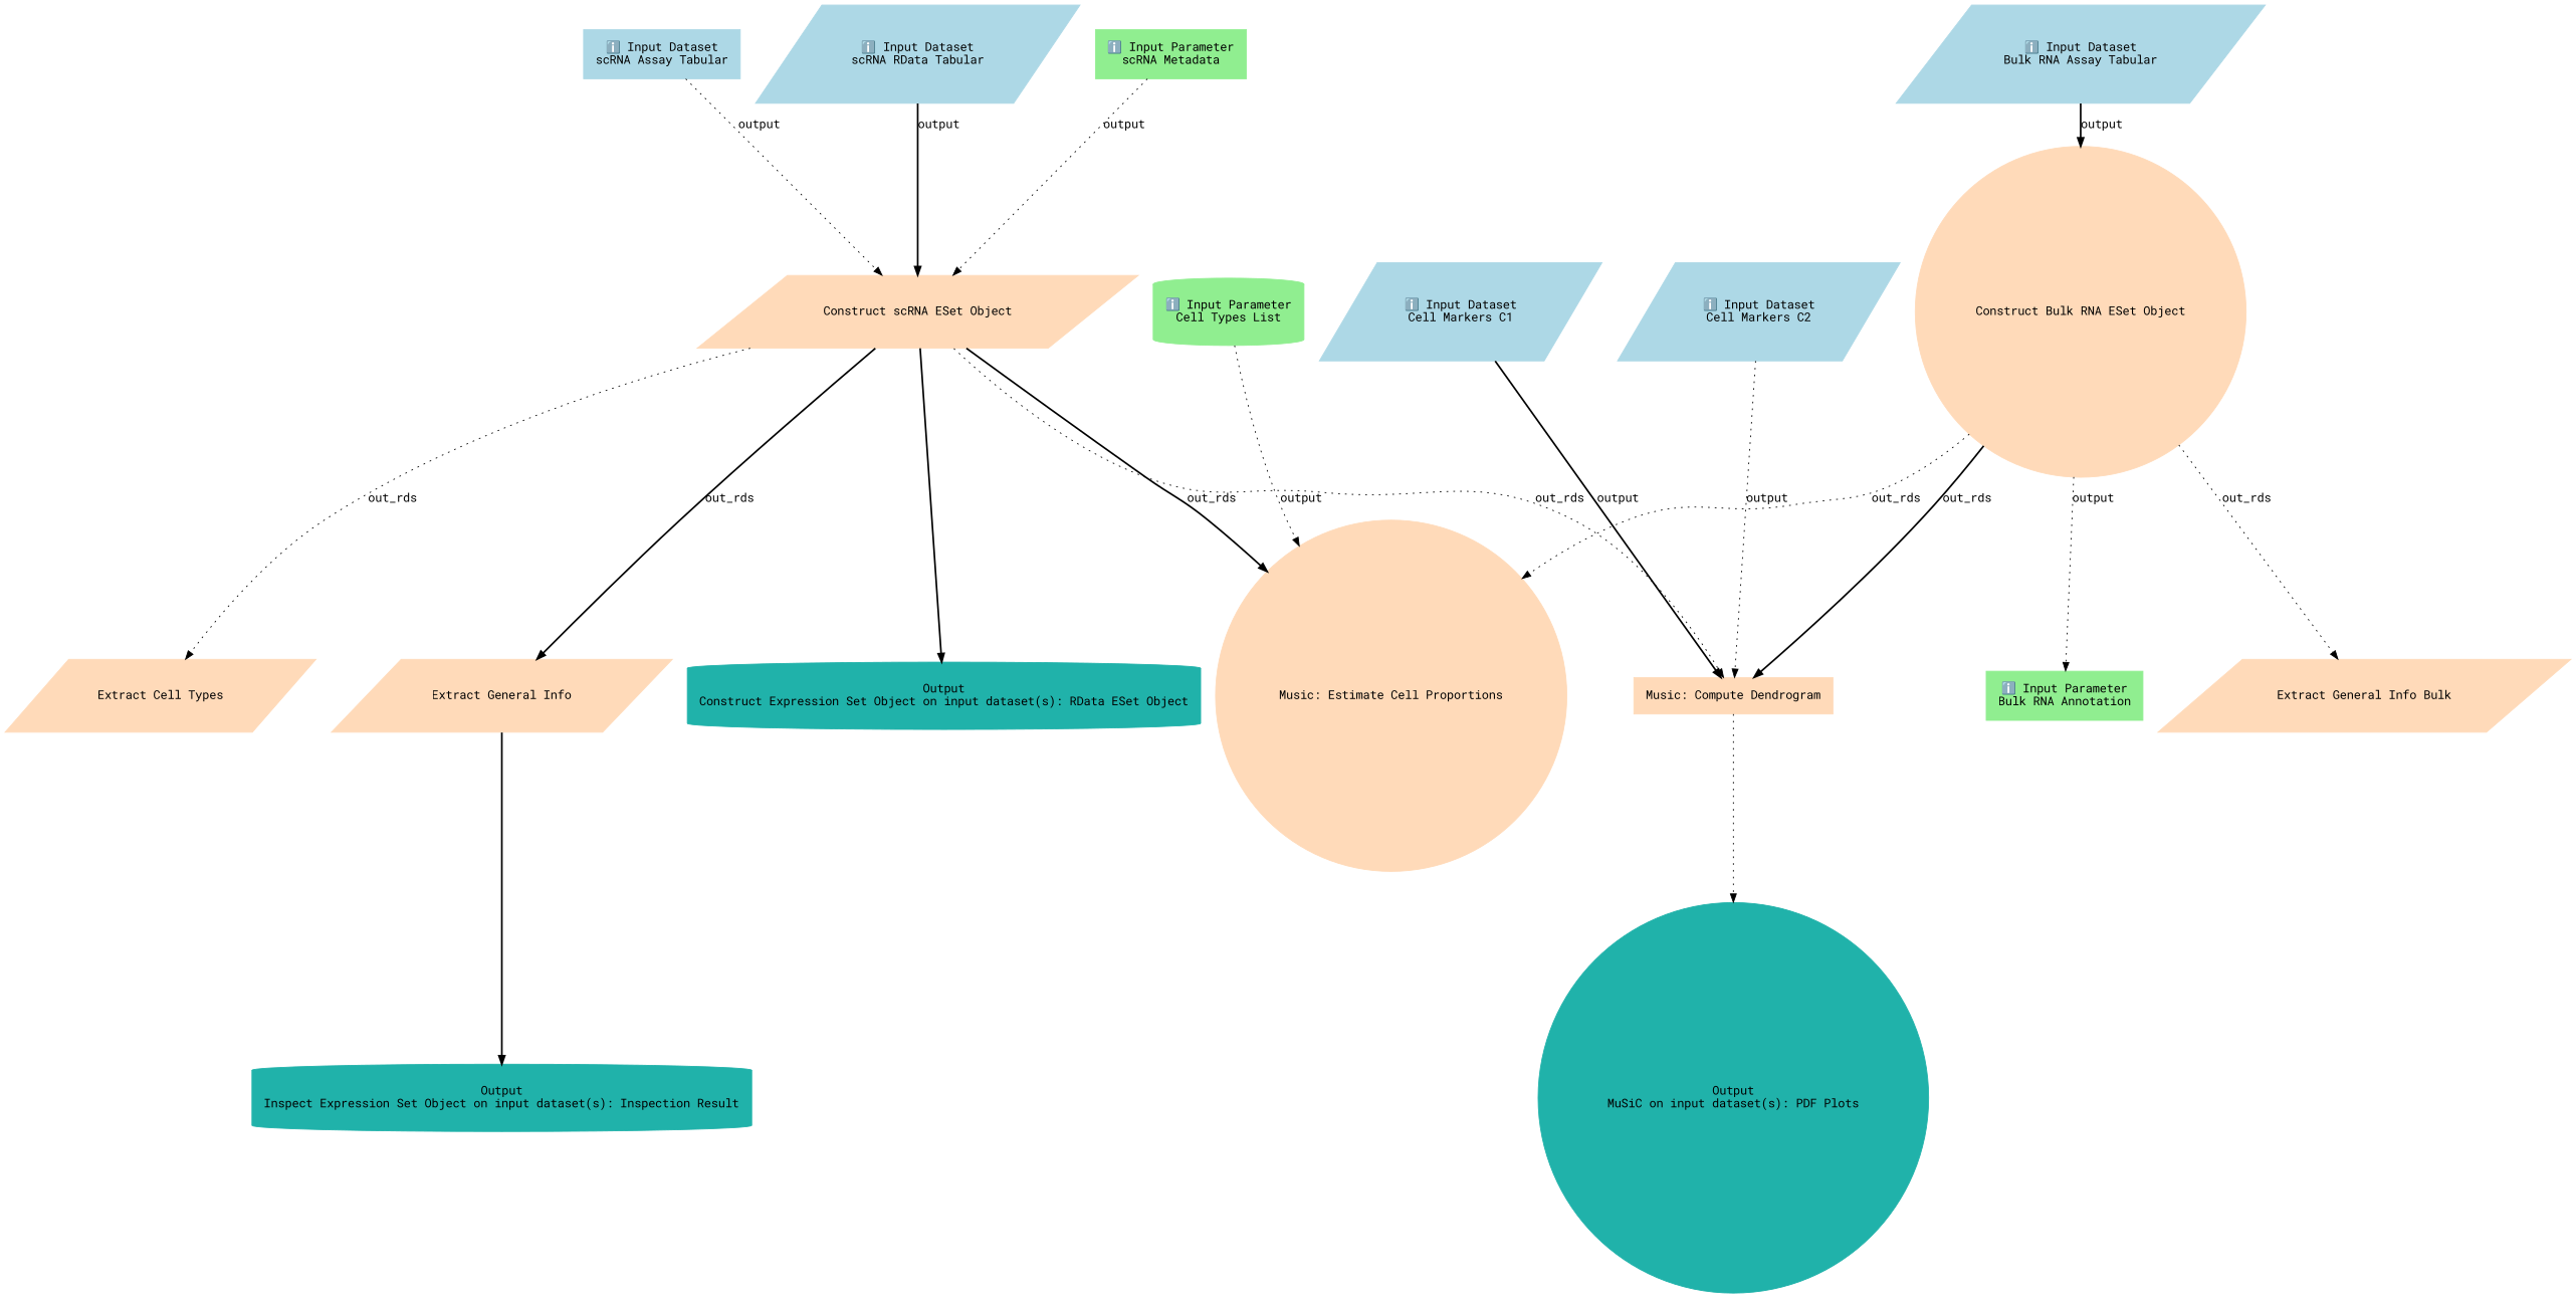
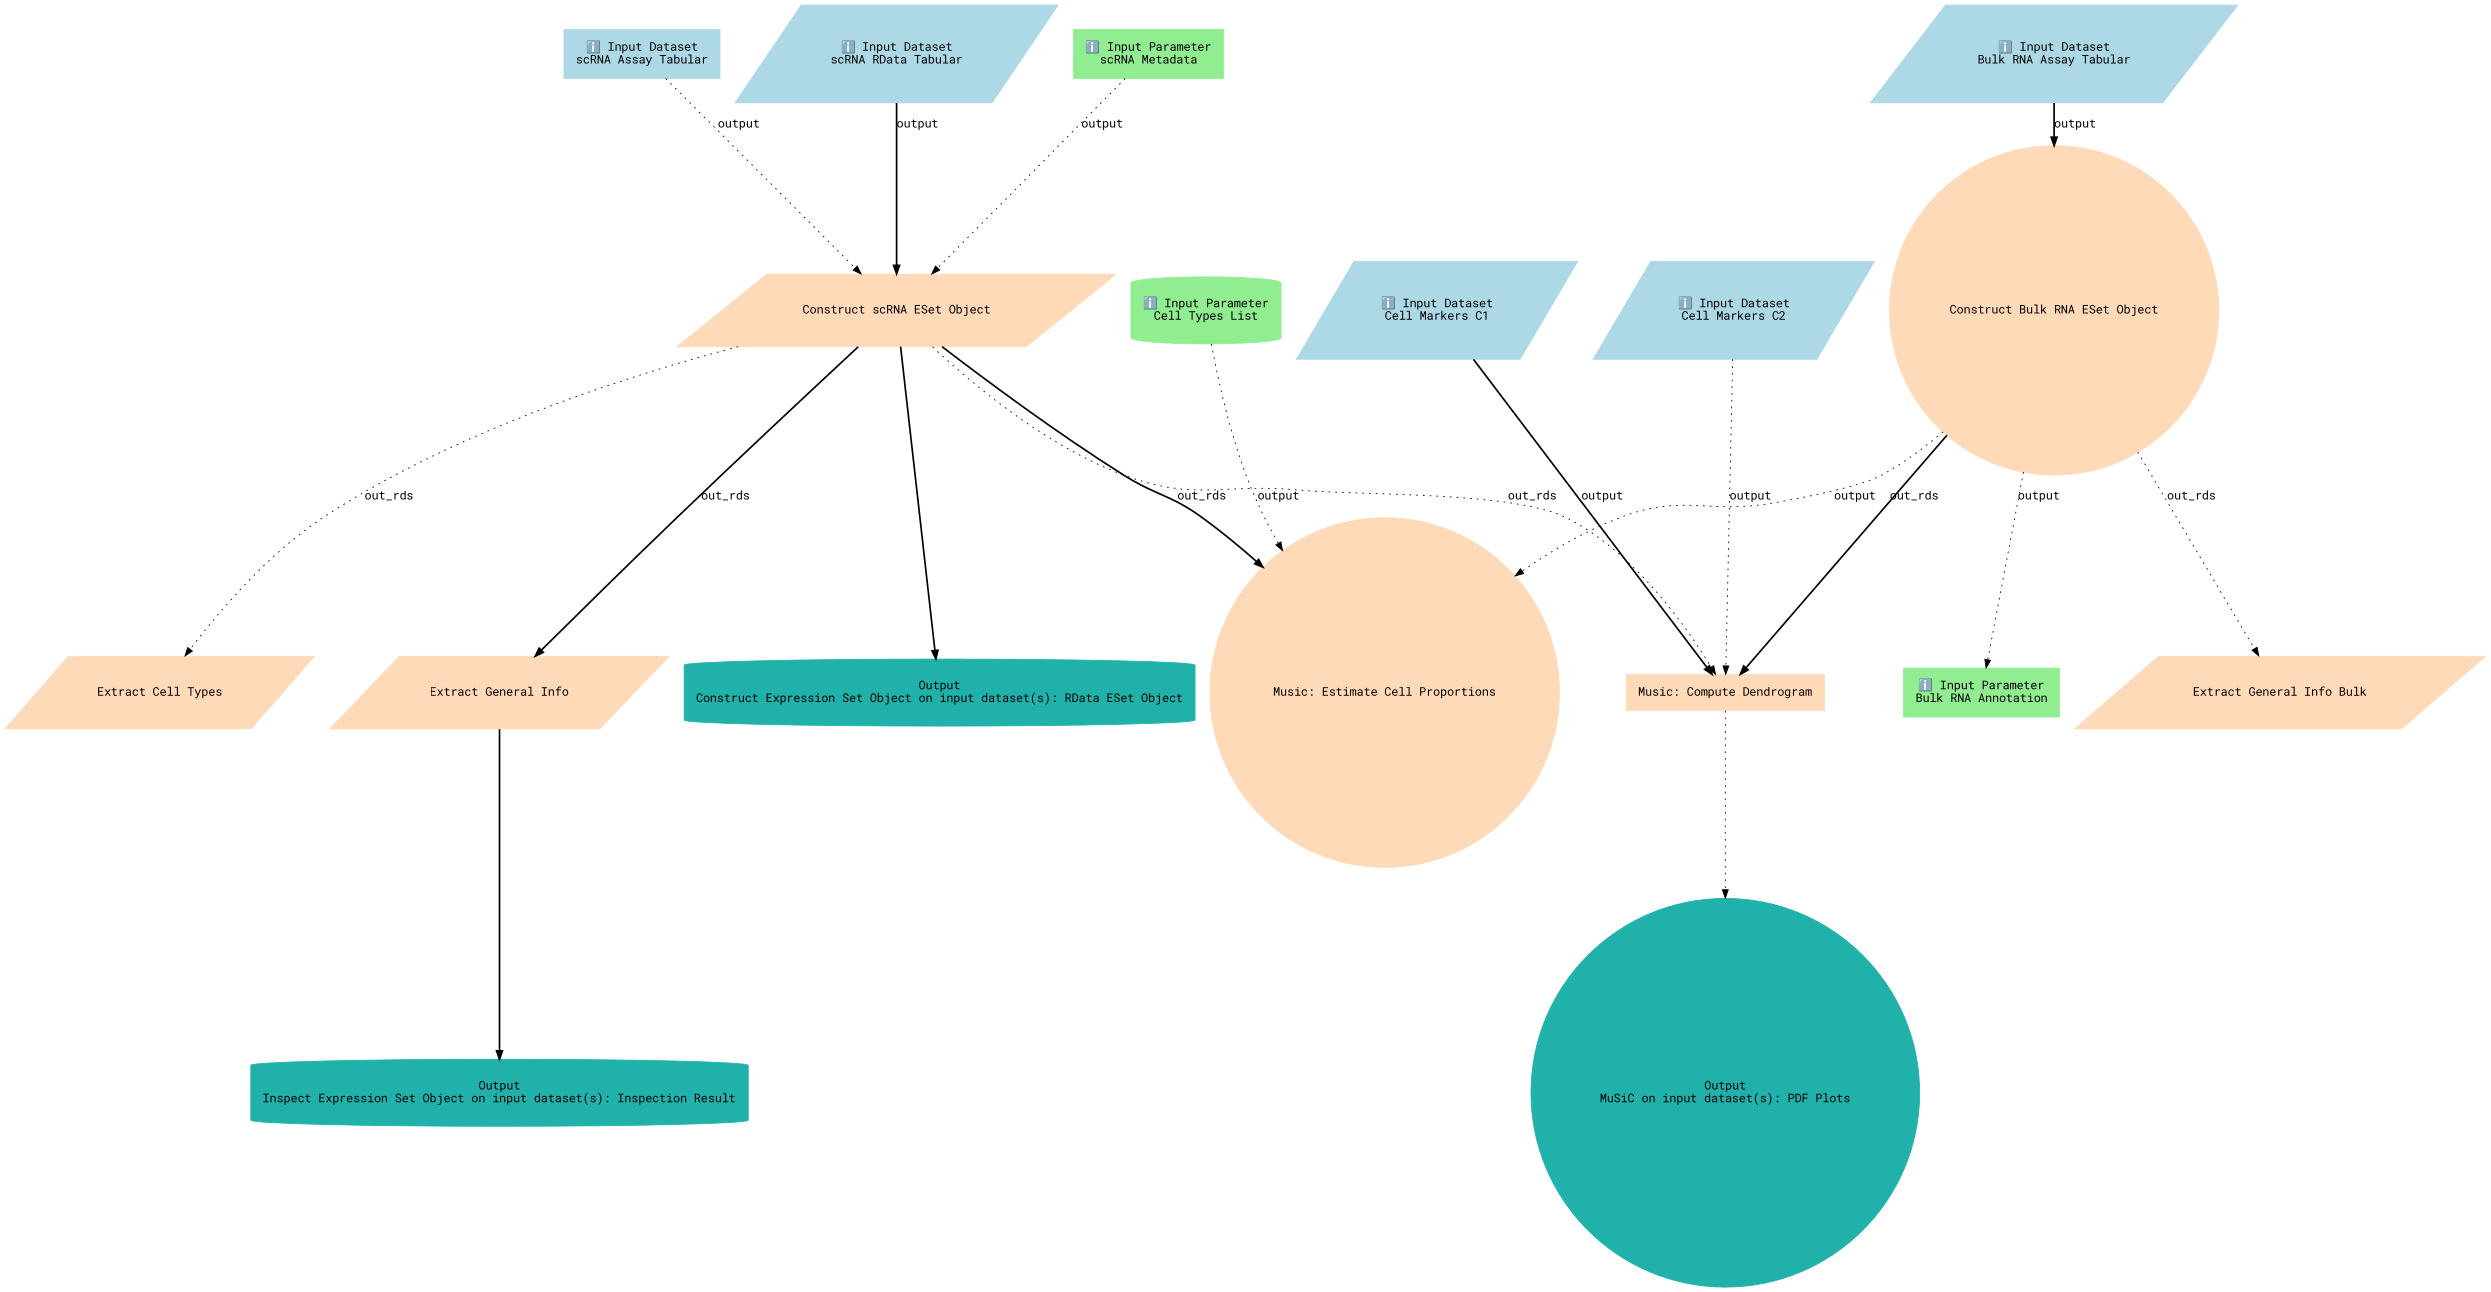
  digraph {
    fontname="Roboto Mono"
    node [color=peachpuff fontname="Roboto Mono" margin="0.2,0.2" shape=parallelogram style=filled]
    edge [fontname="Roboto Mono" style=dotted]
    n1 [color=lightblue label="ℹ️ Input Dataset\nscRNA Assay Tabular" shape=box]
    n2 [label="Construct scRNA ESet Object"]
    n3 [label="Music: Estimate Cell Proportions" shape=circle]
    n4 [label="Music: Compute Dendrogram" shape=box]
    n5 [color=lightseagreen label="Output\nConstruct Expression Set Object on input dataset(s): RData ESet Object" shape=cylinder]
    n6 [label="Extract Cell Types"]
    n7 [label="Extract General Info"]
    n8 [color=lightblue label="ℹ️ Input Dataset\nscRNA RData Tabular"]
    n9 [color=lightgreen label="ℹ️ Input Parameter\nscRNA Metadata" shape=box]
    n10 [color=lightblue label="ℹ️ Input Dataset\nBulk RNA Assay Tabular"]
    n11 [label="Construct Bulk RNA ESet Object" shape=circle]
    n12 [color=lightgreen label="ℹ️ Input Parameter\nBulk RNA Annotation" shape=box]
    n13 [label="Extract General Info Bulk"]
    n14 [color=lightgreen label="ℹ️ Input Parameter\nCell Types List" shape=cylinder]
    n15 [color=lightblue label="ℹ️ Input Dataset\nCell Markers C1"]
    n16 [color=lightseagreen label="Output\nMuSiC on input dataset(s): PDF Plots" shape=circle]
    n17 [color=lightblue label="ℹ️ Input Dataset\nCell Markers C2"]
    n18 [color=lightseagreen label="Output\nInspect Expression Set Object on input dataset(s): Inspection Result" shape=cylinder]
    n1 -> n2 [label=output]
    n2 -> n3 [label=out_rds style=bold]
    n2 -> n4 [label=out_rds]
    n2 -> n5 [style=bold]
    n2 -> n6 [label=out_rds]
    n2 -> n7 [label=out_rds style=bold]
    n4 -> n16
    n7 -> n18 [style=bold]
    n8 -> n2 [label=output style=bold]
    n9 -> n2 [label=output]
    n10 -> n11 [label=output style=bold]
-   n11 -> n3 [label=out_rds]
+   n11 -> n3 [label=output]
    n11 -> n4 [label=out_rds style=bold]
    n11 -> n12 [label=output]
    n11 -> n13 [label=out_rds]
    n14 -> n3 [label=output]
    n15 -> n4 [label=output style=bold]
    n17 -> n4 [label=output]
  }
